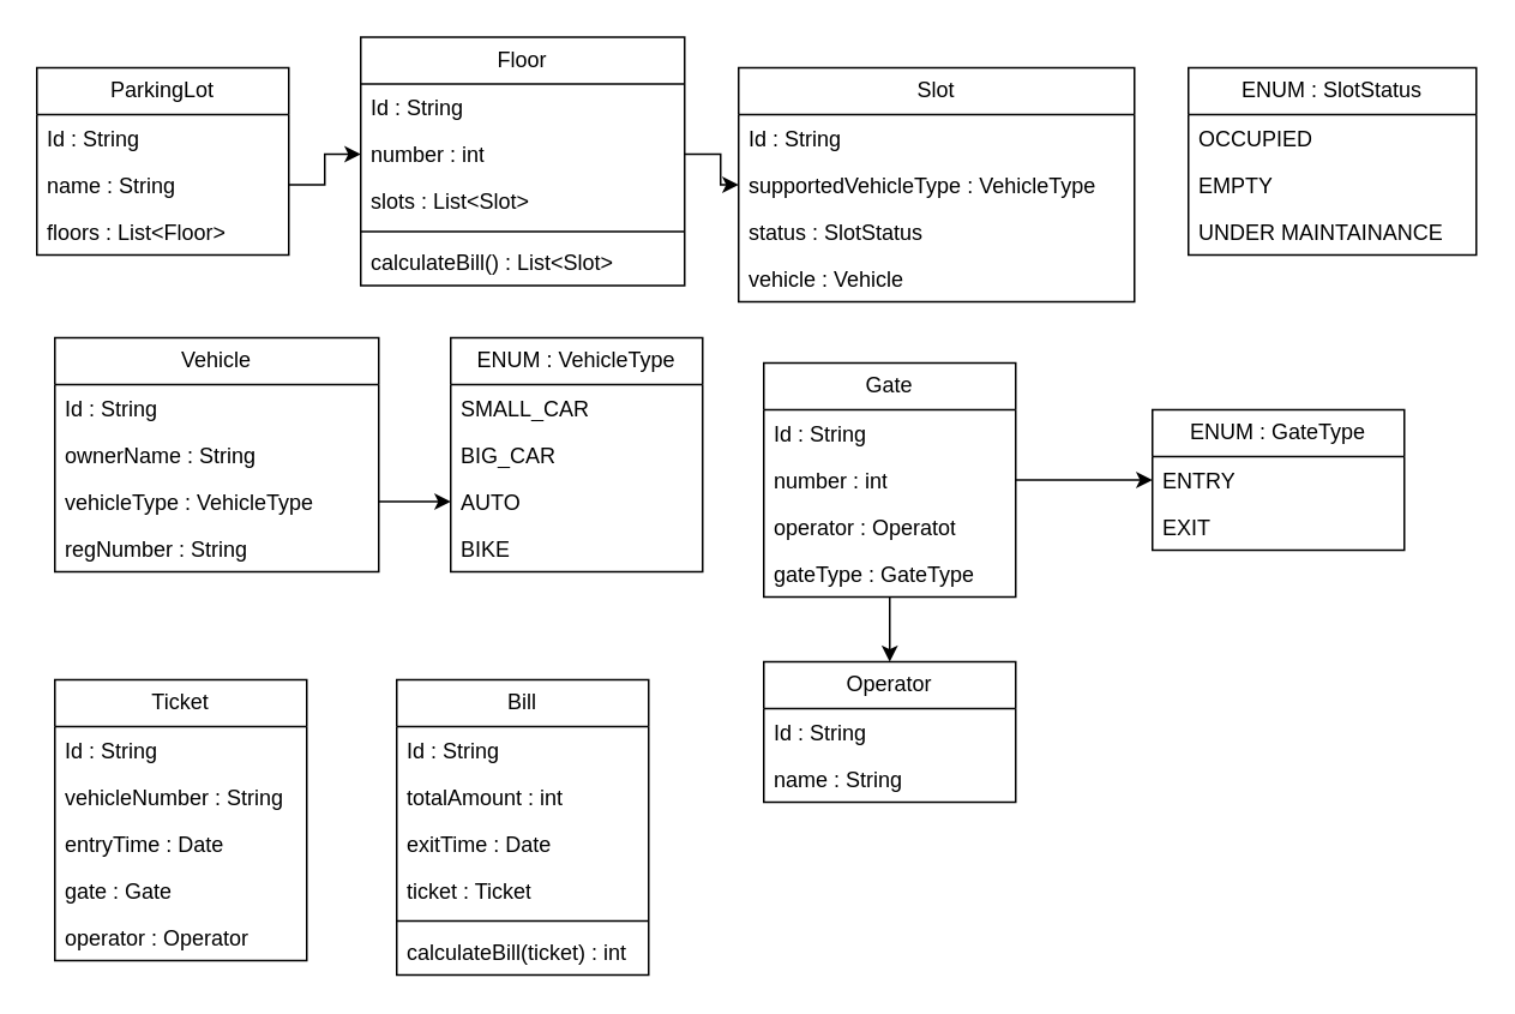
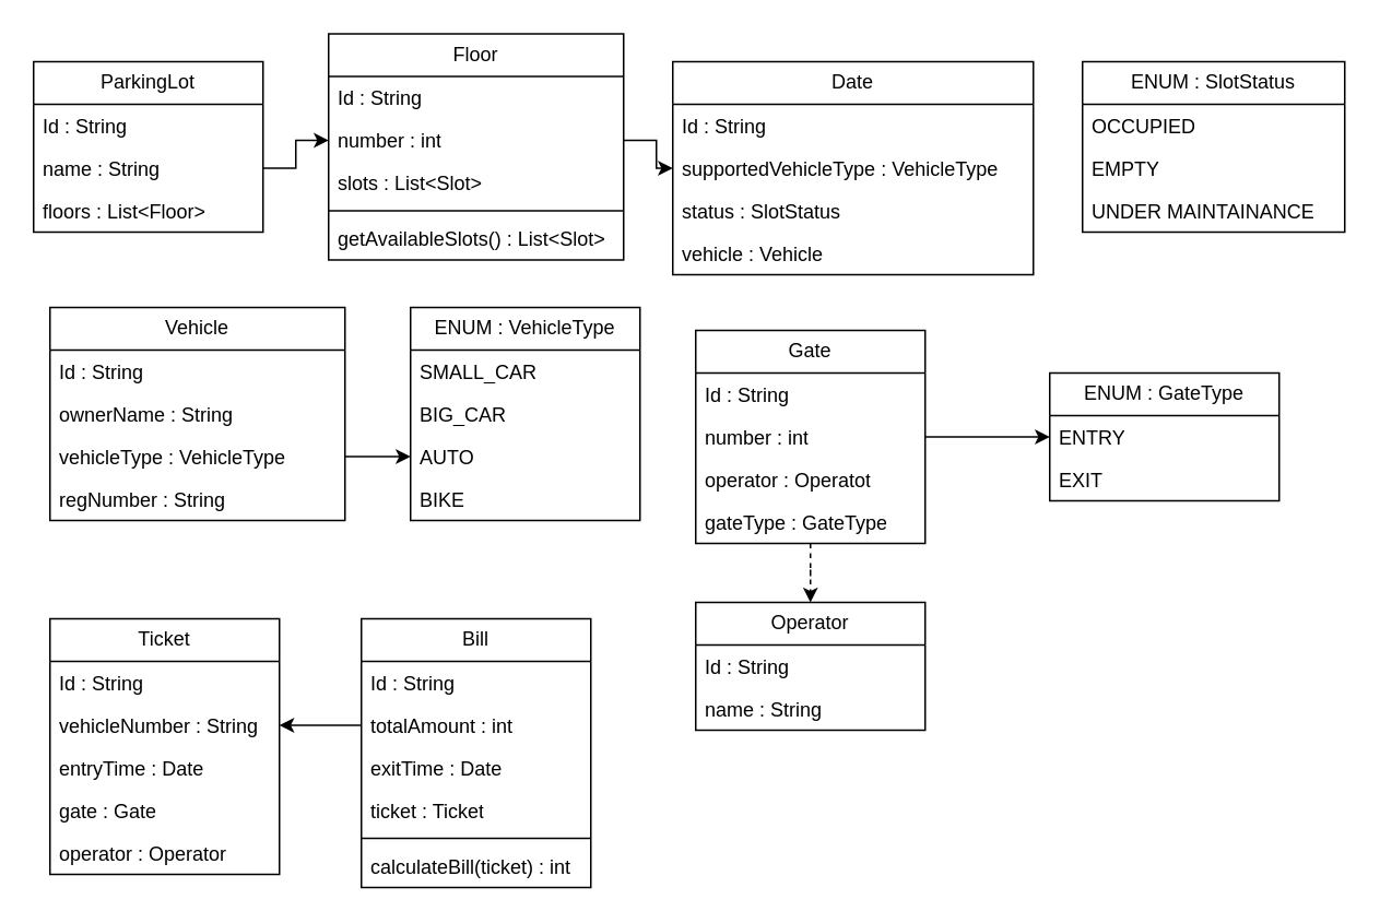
  <mxCell id="0" />
  <mxCell id="1" parent="0" />
  <mxCell id="2" value="ParkingLot" style="swimlane;fontStyle=0;childLayout=stackLayout;horizontal=1;startSize=26;fillColor=none;horizontalStack=0;resizeParent=1;resizeParentMax=0;resizeLast=0;collapsible=1;marginBottom=0;whiteSpace=wrap;html=1;" vertex="1" parent="1"><mxGeometry x="20" y="37" width="140" height="104" as="geometry" /></mxCell>
  <mxCell id="3" value="Id : String" style="text;strokeColor=none;fillColor=none;align=left;verticalAlign=top;spacingLeft=4;spacingRight=4;overflow=hidden;rotatable=0;points=[[0,0.5],[1,0.5]];portConstraint=eastwest;whiteSpace=wrap;html=1;" vertex="1" parent="2"><mxGeometry y="26" width="140" height="26" as="geometry" /></mxCell>
  <mxCell id="4" value="name : String" style="text;strokeColor=none;fillColor=none;align=left;verticalAlign=top;spacingLeft=4;spacingRight=4;overflow=hidden;rotatable=0;points=[[0,0.5],[1,0.5]];portConstraint=eastwest;whiteSpace=wrap;html=1;" vertex="1" parent="2"><mxGeometry y="52" width="140" height="26" as="geometry" /></mxCell>
  <mxCell id="5" value="floors : List&amp;lt;Floor&amp;gt;" style="text;strokeColor=none;fillColor=none;align=left;verticalAlign=top;spacingLeft=4;spacingRight=4;overflow=hidden;rotatable=0;points=[[0,0.5],[1,0.5]];portConstraint=eastwest;whiteSpace=wrap;html=1;" vertex="1" parent="2"><mxGeometry y="78" width="140" height="26" as="geometry" /></mxCell>
  <mxCell id="6" value="Floor" style="swimlane;fontStyle=0;childLayout=stackLayout;horizontal=1;startSize=26;fillColor=none;horizontalStack=0;resizeParent=1;resizeParentMax=0;resizeLast=0;collapsible=1;marginBottom=0;whiteSpace=wrap;html=1;" vertex="1" parent="1"><mxGeometry x="200" y="20" width="180" height="138" as="geometry" /></mxCell>
  <mxCell id="7" value="Id : String" style="text;strokeColor=none;fillColor=none;align=left;verticalAlign=top;spacingLeft=4;spacingRight=4;overflow=hidden;rotatable=0;points=[[0,0.5],[1,0.5]];portConstraint=eastwest;whiteSpace=wrap;html=1;" vertex="1" parent="6"><mxGeometry y="26" width="180" height="26" as="geometry" /></mxCell>
  <mxCell id="8" value="number : int" style="text;strokeColor=none;fillColor=none;align=left;verticalAlign=top;spacingLeft=4;spacingRight=4;overflow=hidden;rotatable=0;points=[[0,0.5],[1,0.5]];portConstraint=eastwest;whiteSpace=wrap;html=1;" vertex="1" parent="6"><mxGeometry y="52" width="180" height="26" as="geometry" /></mxCell>
  <mxCell id="9" value="slots : List&amp;lt;Slot&amp;gt;" style="text;strokeColor=none;fillColor=none;align=left;verticalAlign=top;spacingLeft=4;spacingRight=4;overflow=hidden;rotatable=0;points=[[0,0.5],[1,0.5]];portConstraint=eastwest;whiteSpace=wrap;html=1;" vertex="1" parent="6"><mxGeometry y="78" width="180" height="26" as="geometry" /></mxCell>
  <mxCell id="10" value="" style="line;strokeWidth=1;fillColor=none;align=left;verticalAlign=middle;spacingTop=-1;spacingLeft=3;spacingRight=3;rotatable=0;labelPosition=right;points=[];portConstraint=eastwest;strokeColor=inherit;" vertex="1" parent="6"><mxGeometry y="104" width="180" height="8" as="geometry" /></mxCell>
- <mxCell id="11" value="calculateBill() : List&amp;lt;Slot&amp;gt;" style="text;strokeColor=none;fillColor=none;align=left;verticalAlign=top;spacingLeft=4;spacingRight=4;overflow=hidden;rotatable=0;points=[[0,0.5],[1,0.5]];portConstraint=eastwest;whiteSpace=wrap;html=1;" vertex="1" parent="6"><mxGeometry y="112" width="180" height="26" as="geometry" /></mxCell>
- <mxCell id="12" value="Slot" style="swimlane;fontStyle=0;childLayout=stackLayout;horizontal=1;startSize=26;fillColor=none;horizontalStack=0;resizeParent=1;resizeParentMax=0;resizeLast=0;collapsible=1;marginBottom=0;whiteSpace=wrap;html=1;" vertex="1" parent="1"><mxGeometry x="410" y="37" width="220" height="130" as="geometry" /></mxCell>
+ <mxCell id="11" value="getAvailableSlots() : List&amp;lt;Slot&amp;gt;" style="text;strokeColor=none;fillColor=none;align=left;verticalAlign=top;spacingLeft=4;spacingRight=4;overflow=hidden;rotatable=0;points=[[0,0.5],[1,0.5]];portConstraint=eastwest;whiteSpace=wrap;html=1;" vertex="1" parent="6"><mxGeometry y="112" width="180" height="26" as="geometry" /></mxCell>
+ <mxCell id="12" value="Date" style="swimlane;fontStyle=0;childLayout=stackLayout;horizontal=1;startSize=26;fillColor=none;horizontalStack=0;resizeParent=1;resizeParentMax=0;resizeLast=0;collapsible=1;marginBottom=0;whiteSpace=wrap;html=1;" vertex="1" parent="1"><mxGeometry x="410" y="37" width="220" height="130" as="geometry" /></mxCell>
  <mxCell id="13" value="Id : String" style="text;strokeColor=none;fillColor=none;align=left;verticalAlign=top;spacingLeft=4;spacingRight=4;overflow=hidden;rotatable=0;points=[[0,0.5],[1,0.5]];portConstraint=eastwest;whiteSpace=wrap;html=1;" vertex="1" parent="12"><mxGeometry y="26" width="220" height="26" as="geometry" /></mxCell>
  <mxCell id="14" value="supportedVehicleType : VehicleType" style="text;strokeColor=none;fillColor=none;align=left;verticalAlign=top;spacingLeft=4;spacingRight=4;overflow=hidden;rotatable=0;points=[[0,0.5],[1,0.5]];portConstraint=eastwest;whiteSpace=wrap;html=1;" vertex="1" parent="12"><mxGeometry y="52" width="220" height="26" as="geometry" /></mxCell>
  <mxCell id="15" value="status : SlotStatus" style="text;strokeColor=none;fillColor=none;align=left;verticalAlign=top;spacingLeft=4;spacingRight=4;overflow=hidden;rotatable=0;points=[[0,0.5],[1,0.5]];portConstraint=eastwest;whiteSpace=wrap;html=1;" vertex="1" parent="12"><mxGeometry y="78" width="220" height="26" as="geometry" /></mxCell>
  <mxCell id="16" value="vehicle : Vehicle" style="text;strokeColor=none;fillColor=none;align=left;verticalAlign=top;spacingLeft=4;spacingRight=4;overflow=hidden;rotatable=0;points=[[0,0.5],[1,0.5]];portConstraint=eastwest;whiteSpace=wrap;html=1;" vertex="1" parent="12"><mxGeometry y="104" width="220" height="26" as="geometry" /></mxCell>
  <mxCell id="17" value="Vehicle" style="swimlane;fontStyle=0;childLayout=stackLayout;horizontal=1;startSize=26;fillColor=none;horizontalStack=0;resizeParent=1;resizeParentMax=0;resizeLast=0;collapsible=1;marginBottom=0;whiteSpace=wrap;html=1;" vertex="1" parent="1"><mxGeometry x="30" y="187" width="180" height="130" as="geometry" /></mxCell>
  <mxCell id="18" value="Id : String" style="text;strokeColor=none;fillColor=none;align=left;verticalAlign=top;spacingLeft=4;spacingRight=4;overflow=hidden;rotatable=0;points=[[0,0.5],[1,0.5]];portConstraint=eastwest;whiteSpace=wrap;html=1;" vertex="1" parent="17"><mxGeometry y="26" width="180" height="26" as="geometry" /></mxCell>
  <mxCell id="19" value="ownerName : String" style="text;strokeColor=none;fillColor=none;align=left;verticalAlign=top;spacingLeft=4;spacingRight=4;overflow=hidden;rotatable=0;points=[[0,0.5],[1,0.5]];portConstraint=eastwest;whiteSpace=wrap;html=1;" vertex="1" parent="17"><mxGeometry y="52" width="180" height="26" as="geometry" /></mxCell>
  <mxCell id="20" value="vehicleType : VehicleType" style="text;strokeColor=none;fillColor=none;align=left;verticalAlign=top;spacingLeft=4;spacingRight=4;overflow=hidden;rotatable=0;points=[[0,0.5],[1,0.5]];portConstraint=eastwest;whiteSpace=wrap;html=1;" vertex="1" parent="17"><mxGeometry y="78" width="180" height="26" as="geometry" /></mxCell>
  <mxCell id="21" value="regNumber : String" style="text;strokeColor=none;fillColor=none;align=left;verticalAlign=top;spacingLeft=4;spacingRight=4;overflow=hidden;rotatable=0;points=[[0,0.5],[1,0.5]];portConstraint=eastwest;whiteSpace=wrap;html=1;" vertex="1" parent="17"><mxGeometry y="104" width="180" height="26" as="geometry" /></mxCell>
- <mxCell id="22" style="edgeStyle=orthogonalEdgeStyle;rounded=0;orthogonalLoop=1;jettySize=auto;html=1;entryX=0.5;entryY=0;entryDx=0;entryDy=0;" edge="1" parent="1" source="23" target="28"><mxGeometry relative="1" as="geometry" /></mxCell>
+ <mxCell id="22" style="edgeStyle=orthogonalEdgeStyle;rounded=0;orthogonalLoop=1;jettySize=auto;html=1;entryX=0.5;entryY=0;entryDx=0;entryDy=0;dashed=1;" edge="1" parent="1" source="23" target="28"><mxGeometry relative="1" as="geometry" /></mxCell>
  <mxCell id="23" value="Gate" style="swimlane;fontStyle=0;childLayout=stackLayout;horizontal=1;startSize=26;fillColor=none;horizontalStack=0;resizeParent=1;resizeParentMax=0;resizeLast=0;collapsible=1;marginBottom=0;whiteSpace=wrap;html=1;" vertex="1" parent="1"><mxGeometry x="424" y="201" width="140" height="130" as="geometry" /></mxCell>
  <mxCell id="24" value="Id : String" style="text;strokeColor=none;fillColor=none;align=left;verticalAlign=top;spacingLeft=4;spacingRight=4;overflow=hidden;rotatable=0;points=[[0,0.5],[1,0.5]];portConstraint=eastwest;whiteSpace=wrap;html=1;" vertex="1" parent="23"><mxGeometry y="26" width="140" height="26" as="geometry" /></mxCell>
  <mxCell id="25" value="number : int" style="text;strokeColor=none;fillColor=none;align=left;verticalAlign=top;spacingLeft=4;spacingRight=4;overflow=hidden;rotatable=0;points=[[0,0.5],[1,0.5]];portConstraint=eastwest;whiteSpace=wrap;html=1;" vertex="1" parent="23"><mxGeometry y="52" width="140" height="26" as="geometry" /></mxCell>
  <mxCell id="26" value="operator : Operatot" style="text;strokeColor=none;fillColor=none;align=left;verticalAlign=top;spacingLeft=4;spacingRight=4;overflow=hidden;rotatable=0;points=[[0,0.5],[1,0.5]];portConstraint=eastwest;whiteSpace=wrap;html=1;" vertex="1" parent="23"><mxGeometry y="78" width="140" height="26" as="geometry" /></mxCell>
  <mxCell id="27" value="gateType : GateType" style="text;strokeColor=none;fillColor=none;align=left;verticalAlign=top;spacingLeft=4;spacingRight=4;overflow=hidden;rotatable=0;points=[[0,0.5],[1,0.5]];portConstraint=eastwest;whiteSpace=wrap;html=1;" vertex="1" parent="23"><mxGeometry y="104" width="140" height="26" as="geometry" /></mxCell>
  <mxCell id="28" value="Operator" style="swimlane;fontStyle=0;childLayout=stackLayout;horizontal=1;startSize=26;fillColor=none;horizontalStack=0;resizeParent=1;resizeParentMax=0;resizeLast=0;collapsible=1;marginBottom=0;whiteSpace=wrap;html=1;" vertex="1" parent="1"><mxGeometry x="424" y="367" width="140" height="78" as="geometry" /></mxCell>
  <mxCell id="29" value="Id : String" style="text;strokeColor=none;fillColor=none;align=left;verticalAlign=top;spacingLeft=4;spacingRight=4;overflow=hidden;rotatable=0;points=[[0,0.5],[1,0.5]];portConstraint=eastwest;whiteSpace=wrap;html=1;" vertex="1" parent="28"><mxGeometry y="26" width="140" height="26" as="geometry" /></mxCell>
  <mxCell id="30" value="name : String" style="text;strokeColor=none;fillColor=none;align=left;verticalAlign=top;spacingLeft=4;spacingRight=4;overflow=hidden;rotatable=0;points=[[0,0.5],[1,0.5]];portConstraint=eastwest;whiteSpace=wrap;html=1;" vertex="1" parent="28"><mxGeometry y="52" width="140" height="26" as="geometry" /></mxCell>
  <mxCell id="31" value="ENUM : GateType" style="swimlane;fontStyle=0;childLayout=stackLayout;horizontal=1;startSize=26;fillColor=none;horizontalStack=0;resizeParent=1;resizeParentMax=0;resizeLast=0;collapsible=1;marginBottom=0;whiteSpace=wrap;html=1;" vertex="1" parent="1"><mxGeometry x="640" y="227" width="140" height="78" as="geometry" /></mxCell>
  <mxCell id="32" value="ENTRY" style="text;strokeColor=none;fillColor=none;align=left;verticalAlign=top;spacingLeft=4;spacingRight=4;overflow=hidden;rotatable=0;points=[[0,0.5],[1,0.5]];portConstraint=eastwest;whiteSpace=wrap;html=1;" vertex="1" parent="31"><mxGeometry y="26" width="140" height="26" as="geometry" /></mxCell>
  <mxCell id="33" value="EXIT" style="text;strokeColor=none;fillColor=none;align=left;verticalAlign=top;spacingLeft=4;spacingRight=4;overflow=hidden;rotatable=0;points=[[0,0.5],[1,0.5]];portConstraint=eastwest;whiteSpace=wrap;html=1;" vertex="1" parent="31"><mxGeometry y="52" width="140" height="26" as="geometry" /></mxCell>
  <mxCell id="34" value="Ticket" style="swimlane;fontStyle=0;childLayout=stackLayout;horizontal=1;startSize=26;fillColor=none;horizontalStack=0;resizeParent=1;resizeParentMax=0;resizeLast=0;collapsible=1;marginBottom=0;whiteSpace=wrap;html=1;" vertex="1" parent="1"><mxGeometry x="30" y="377" width="140" height="156" as="geometry" /></mxCell>
  <mxCell id="35" value="Id : String" style="text;strokeColor=none;fillColor=none;align=left;verticalAlign=top;spacingLeft=4;spacingRight=4;overflow=hidden;rotatable=0;points=[[0,0.5],[1,0.5]];portConstraint=eastwest;whiteSpace=wrap;html=1;" vertex="1" parent="34"><mxGeometry y="26" width="140" height="26" as="geometry" /></mxCell>
  <mxCell id="36" value="vehicleNumber : String" style="text;strokeColor=none;fillColor=none;align=left;verticalAlign=top;spacingLeft=4;spacingRight=4;overflow=hidden;rotatable=0;points=[[0,0.5],[1,0.5]];portConstraint=eastwest;whiteSpace=wrap;html=1;" vertex="1" parent="34"><mxGeometry y="52" width="140" height="26" as="geometry" /></mxCell>
  <mxCell id="37" value="entryTime : Date" style="text;strokeColor=none;fillColor=none;align=left;verticalAlign=top;spacingLeft=4;spacingRight=4;overflow=hidden;rotatable=0;points=[[0,0.5],[1,0.5]];portConstraint=eastwest;whiteSpace=wrap;html=1;" vertex="1" parent="34"><mxGeometry y="78" width="140" height="26" as="geometry" /></mxCell>
  <mxCell id="38" value="gate : Gate" style="text;strokeColor=none;fillColor=none;align=left;verticalAlign=top;spacingLeft=4;spacingRight=4;overflow=hidden;rotatable=0;points=[[0,0.5],[1,0.5]];portConstraint=eastwest;whiteSpace=wrap;html=1;" vertex="1" parent="34"><mxGeometry y="104" width="140" height="26" as="geometry" /></mxCell>
  <mxCell id="39" value="operator : Operator" style="text;strokeColor=none;fillColor=none;align=left;verticalAlign=top;spacingLeft=4;spacingRight=4;overflow=hidden;rotatable=0;points=[[0,0.5],[1,0.5]];portConstraint=eastwest;whiteSpace=wrap;html=1;" vertex="1" parent="34"><mxGeometry y="130" width="140" height="26" as="geometry" /></mxCell>
  <mxCell id="40" value="Bill" style="swimlane;fontStyle=0;childLayout=stackLayout;horizontal=1;startSize=26;fillColor=none;horizontalStack=0;resizeParent=1;resizeParentMax=0;resizeLast=0;collapsible=1;marginBottom=0;whiteSpace=wrap;html=1;" vertex="1" parent="1"><mxGeometry x="220" y="377" width="140" height="164" as="geometry" /></mxCell>
  <mxCell id="41" value="Id : String" style="text;strokeColor=none;fillColor=none;align=left;verticalAlign=top;spacingLeft=4;spacingRight=4;overflow=hidden;rotatable=0;points=[[0,0.5],[1,0.5]];portConstraint=eastwest;whiteSpace=wrap;html=1;" vertex="1" parent="40"><mxGeometry y="26" width="140" height="26" as="geometry" /></mxCell>
  <mxCell id="42" value="totalAmount : int" style="text;strokeColor=none;fillColor=none;align=left;verticalAlign=top;spacingLeft=4;spacingRight=4;overflow=hidden;rotatable=0;points=[[0,0.5],[1,0.5]];portConstraint=eastwest;whiteSpace=wrap;html=1;" vertex="1" parent="40"><mxGeometry y="52" width="140" height="26" as="geometry" /></mxCell>
  <mxCell id="43" value="exitTime : Date" style="text;strokeColor=none;fillColor=none;align=left;verticalAlign=top;spacingLeft=4;spacingRight=4;overflow=hidden;rotatable=0;points=[[0,0.5],[1,0.5]];portConstraint=eastwest;whiteSpace=wrap;html=1;" vertex="1" parent="40"><mxGeometry y="78" width="140" height="26" as="geometry" /></mxCell>
  <mxCell id="44" value="ticket : Ticket" style="text;strokeColor=none;fillColor=none;align=left;verticalAlign=top;spacingLeft=4;spacingRight=4;overflow=hidden;rotatable=0;points=[[0,0.5],[1,0.5]];portConstraint=eastwest;whiteSpace=wrap;html=1;" vertex="1" parent="40"><mxGeometry y="104" width="140" height="26" as="geometry" /></mxCell>
  <mxCell id="45" value="" style="line;strokeWidth=1;fillColor=none;align=left;verticalAlign=middle;spacingTop=-1;spacingLeft=3;spacingRight=3;rotatable=0;labelPosition=right;points=[];portConstraint=eastwest;strokeColor=inherit;" vertex="1" parent="40"><mxGeometry y="130" width="140" height="8" as="geometry" /></mxCell>
  <mxCell id="46" value="calculateBill(ticket) : int" style="text;strokeColor=none;fillColor=none;align=left;verticalAlign=top;spacingLeft=4;spacingRight=4;overflow=hidden;rotatable=0;points=[[0,0.5],[1,0.5]];portConstraint=eastwest;whiteSpace=wrap;html=1;" vertex="1" parent="40"><mxGeometry y="138" width="140" height="26" as="geometry" /></mxCell>
  <mxCell id="47" value="ENUM : SlotStatus" style="swimlane;fontStyle=0;childLayout=stackLayout;horizontal=1;startSize=26;fillColor=none;horizontalStack=0;resizeParent=1;resizeParentMax=0;resizeLast=0;collapsible=1;marginBottom=0;whiteSpace=wrap;html=1;" vertex="1" parent="1"><mxGeometry x="660" y="37" width="160" height="104" as="geometry" /></mxCell>
  <mxCell id="48" value="OCCUPIED" style="text;strokeColor=none;fillColor=none;align=left;verticalAlign=top;spacingLeft=4;spacingRight=4;overflow=hidden;rotatable=0;points=[[0,0.5],[1,0.5]];portConstraint=eastwest;whiteSpace=wrap;html=1;" vertex="1" parent="47"><mxGeometry y="26" width="160" height="26" as="geometry" /></mxCell>
  <mxCell id="49" value="EMPTY" style="text;strokeColor=none;fillColor=none;align=left;verticalAlign=top;spacingLeft=4;spacingRight=4;overflow=hidden;rotatable=0;points=[[0,0.5],[1,0.5]];portConstraint=eastwest;whiteSpace=wrap;html=1;" vertex="1" parent="47"><mxGeometry y="52" width="160" height="26" as="geometry" /></mxCell>
  <mxCell id="50" value="UNDER MAINTAINANCE" style="text;strokeColor=none;fillColor=none;align=left;verticalAlign=top;spacingLeft=4;spacingRight=4;overflow=hidden;rotatable=0;points=[[0,0.5],[1,0.5]];portConstraint=eastwest;whiteSpace=wrap;html=1;" vertex="1" parent="47"><mxGeometry y="78" width="160" height="26" as="geometry" /></mxCell>
  <mxCell id="51" style="edgeStyle=orthogonalEdgeStyle;rounded=0;orthogonalLoop=1;jettySize=auto;html=1;" edge="1" parent="1" source="25" target="32"><mxGeometry relative="1" as="geometry" /></mxCell>
  <mxCell id="52" style="edgeStyle=orthogonalEdgeStyle;rounded=0;orthogonalLoop=1;jettySize=auto;html=1;entryX=0;entryY=0.5;entryDx=0;entryDy=0;" edge="1" parent="1" source="4" target="8"><mxGeometry relative="1" as="geometry" /></mxCell>
  <mxCell id="53" style="edgeStyle=orthogonalEdgeStyle;rounded=0;orthogonalLoop=1;jettySize=auto;html=1;entryX=0;entryY=0.5;entryDx=0;entryDy=0;" edge="1" parent="1" source="8" target="14"><mxGeometry relative="1" as="geometry" /></mxCell>
  <mxCell id="54" value="ENUM : VehicleType" style="swimlane;fontStyle=0;childLayout=stackLayout;horizontal=1;startSize=26;fillColor=none;horizontalStack=0;resizeParent=1;resizeParentMax=0;resizeLast=0;collapsible=1;marginBottom=0;whiteSpace=wrap;html=1;" vertex="1" parent="1"><mxGeometry x="250" y="187" width="140" height="130" as="geometry" /></mxCell>
  <mxCell id="55" value="SMALL_CAR" style="text;strokeColor=none;fillColor=none;align=left;verticalAlign=top;spacingLeft=4;spacingRight=4;overflow=hidden;rotatable=0;points=[[0,0.5],[1,0.5]];portConstraint=eastwest;whiteSpace=wrap;html=1;" vertex="1" parent="54"><mxGeometry y="26" width="140" height="26" as="geometry" /></mxCell>
  <mxCell id="56" value="BIG_CAR" style="text;strokeColor=none;fillColor=none;align=left;verticalAlign=top;spacingLeft=4;spacingRight=4;overflow=hidden;rotatable=0;points=[[0,0.5],[1,0.5]];portConstraint=eastwest;whiteSpace=wrap;html=1;" vertex="1" parent="54"><mxGeometry y="52" width="140" height="26" as="geometry" /></mxCell>
  <mxCell id="57" value="AUTO" style="text;strokeColor=none;fillColor=none;align=left;verticalAlign=top;spacingLeft=4;spacingRight=4;overflow=hidden;rotatable=0;points=[[0,0.5],[1,0.5]];portConstraint=eastwest;whiteSpace=wrap;html=1;" vertex="1" parent="54"><mxGeometry y="78" width="140" height="26" as="geometry" /></mxCell>
  <mxCell id="58" value="BIKE" style="text;strokeColor=none;fillColor=none;align=left;verticalAlign=top;spacingLeft=4;spacingRight=4;overflow=hidden;rotatable=0;points=[[0,0.5],[1,0.5]];portConstraint=eastwest;whiteSpace=wrap;html=1;" vertex="1" parent="54"><mxGeometry y="104" width="140" height="26" as="geometry" /></mxCell>
  <mxCell id="59" style="edgeStyle=orthogonalEdgeStyle;rounded=0;orthogonalLoop=1;jettySize=auto;html=1;entryX=0;entryY=0.5;entryDx=0;entryDy=0;" edge="1" parent="1" source="20" target="57"><mxGeometry relative="1" as="geometry" /></mxCell>
+ <mxCell id="60" style="edgeStyle=orthogonalEdgeStyle;rounded=0;orthogonalLoop=1;jettySize=auto;html=1;exitX=0;exitY=0.5;exitDx=0;exitDy=0;" edge="1" parent="1" source="42" target="36"><mxGeometry relative="1" as="geometry" /></mxCell>
